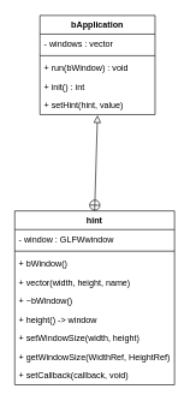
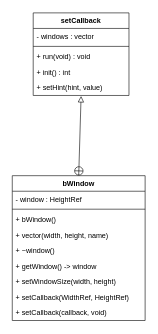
  <mxCell id="0" />
  <mxCell id="1" parent="0" />
- <mxCell id="2" value="bApplication" style="swimlane;fontStyle=1;align=center;verticalAlign=top;childLayout=stackLayout;horizontal=1;startSize=26;horizontalStack=0;resizeParent=1;resizeParentMax=0;resizeLast=0;collapsible=1;marginBottom=0;" parent="1" vertex="1"><mxGeometry x="55" y="20" width="160" height="138" as="geometry" /></mxCell>
+ <mxCell id="2" value="setCallback" style="swimlane;fontStyle=1;align=center;verticalAlign=top;childLayout=stackLayout;horizontal=1;startSize=26;horizontalStack=0;resizeParent=1;resizeParentMax=0;resizeLast=0;collapsible=1;marginBottom=0;" parent="1" vertex="1"><mxGeometry x="55" y="20" width="160" height="138" as="geometry" /></mxCell>
  <mxCell id="3" value="- windows : vector" style="text;strokeColor=none;fillColor=none;align=left;verticalAlign=top;spacingLeft=4;spacingRight=4;overflow=hidden;rotatable=0;points=[[0,0.5],[1,0.5]];portConstraint=eastwest;" parent="2" vertex="1"><mxGeometry y="26" width="160" height="26" as="geometry" /></mxCell>
  <mxCell id="4" value="" style="line;strokeWidth=1;fillColor=none;align=left;verticalAlign=middle;spacingTop=-1;spacingLeft=3;spacingRight=3;rotatable=0;labelPosition=right;points=[];portConstraint=eastwest;" parent="2" vertex="1"><mxGeometry y="52" width="160" height="8" as="geometry" /></mxCell>
- <mxCell id="5" value="+ run(bWindow) : void" style="text;strokeColor=none;fillColor=none;align=left;verticalAlign=top;spacingLeft=4;spacingRight=4;overflow=hidden;rotatable=0;points=[[0,0.5],[1,0.5]];portConstraint=eastwest;" parent="2" vertex="1"><mxGeometry y="60" width="160" height="26" as="geometry" /></mxCell>
+ <mxCell id="5" value="+ run(void) : void" style="text;strokeColor=none;fillColor=none;align=left;verticalAlign=top;spacingLeft=4;spacingRight=4;overflow=hidden;rotatable=0;points=[[0,0.5],[1,0.5]];portConstraint=eastwest;" parent="2" vertex="1"><mxGeometry y="60" width="160" height="26" as="geometry" /></mxCell>
  <mxCell id="6" value="+ init() : int" style="text;strokeColor=none;fillColor=none;align=left;verticalAlign=top;spacingLeft=4;spacingRight=4;overflow=hidden;rotatable=0;points=[[0,0.5],[1,0.5]];portConstraint=eastwest;" parent="2" vertex="1"><mxGeometry y="86" width="160" height="26" as="geometry" /></mxCell>
  <mxCell id="7" value="+ setHint(hint, value)" style="text;strokeColor=none;fillColor=none;align=left;verticalAlign=top;spacingLeft=4;spacingRight=4;overflow=hidden;rotatable=0;points=[[0,0.5],[1,0.5]];portConstraint=eastwest;" vertex="1" parent="2"><mxGeometry y="112" width="160" height="26" as="geometry" /></mxCell>
- <mxCell id="8" value="hint" style="swimlane;fontStyle=1;align=center;verticalAlign=top;childLayout=stackLayout;horizontal=1;startSize=26;horizontalStack=0;resizeParent=1;resizeParentMax=0;resizeLast=0;collapsible=1;marginBottom=0;" parent="1" vertex="1"><mxGeometry x="20" y="292" width="222" height="242" as="geometry" /></mxCell>
- <mxCell id="9" value="- window : GLFWwindow" style="text;strokeColor=none;fillColor=none;align=left;verticalAlign=top;spacingLeft=4;spacingRight=4;overflow=hidden;rotatable=0;points=[[0,0.5],[1,0.5]];portConstraint=eastwest;" parent="8" vertex="1"><mxGeometry y="26" width="222" height="26" as="geometry" /></mxCell>
+ <mxCell id="8" value="bWindow" style="swimlane;fontStyle=1;align=center;verticalAlign=top;childLayout=stackLayout;horizontal=1;startSize=26;horizontalStack=0;resizeParent=1;resizeParentMax=0;resizeLast=0;collapsible=1;marginBottom=0;" parent="1" vertex="1"><mxGeometry x="20" y="292" width="222" height="242" as="geometry" /></mxCell>
+ <mxCell id="9" value="- window : HeightRef" style="text;strokeColor=none;fillColor=none;align=left;verticalAlign=top;spacingLeft=4;spacingRight=4;overflow=hidden;rotatable=0;points=[[0,0.5],[1,0.5]];portConstraint=eastwest;" parent="8" vertex="1"><mxGeometry y="26" width="222" height="26" as="geometry" /></mxCell>
  <mxCell id="10" value="" style="line;strokeWidth=1;fillColor=none;align=left;verticalAlign=middle;spacingTop=-1;spacingLeft=3;spacingRight=3;rotatable=0;labelPosition=right;points=[];portConstraint=eastwest;" parent="8" vertex="1"><mxGeometry y="52" width="222" height="8" as="geometry" /></mxCell>
  <mxCell id="11" value="+ bWindow()" style="text;strokeColor=none;fillColor=none;align=left;verticalAlign=top;spacingLeft=4;spacingRight=4;overflow=hidden;rotatable=0;points=[[0,0.5],[1,0.5]];portConstraint=eastwest;" vertex="1" parent="8"><mxGeometry y="60" width="222" height="26" as="geometry" /></mxCell>
  <mxCell id="12" value="+ vector(width, height, name)" style="text;strokeColor=none;fillColor=none;align=left;verticalAlign=top;spacingLeft=4;spacingRight=4;overflow=hidden;rotatable=0;points=[[0,0.5],[1,0.5]];portConstraint=eastwest;" vertex="1" parent="8"><mxGeometry y="86" width="222" height="26" as="geometry" /></mxCell>
- <mxCell id="13" value="+ ~bWindow()" style="text;strokeColor=none;fillColor=none;align=left;verticalAlign=top;spacingLeft=4;spacingRight=4;overflow=hidden;rotatable=0;points=[[0,0.5],[1,0.5]];portConstraint=eastwest;" vertex="1" parent="8"><mxGeometry y="112" width="222" height="26" as="geometry" /></mxCell>
- <mxCell id="14" value="+ height() -&gt; window" style="text;strokeColor=none;fillColor=none;align=left;verticalAlign=top;spacingLeft=4;spacingRight=4;overflow=hidden;rotatable=0;points=[[0,0.5],[1,0.5]];portConstraint=eastwest;" parent="8" vertex="1"><mxGeometry y="138" width="222" height="26" as="geometry" /></mxCell>
+ <mxCell id="13" value="+ ~window()" style="text;strokeColor=none;fillColor=none;align=left;verticalAlign=top;spacingLeft=4;spacingRight=4;overflow=hidden;rotatable=0;points=[[0,0.5],[1,0.5]];portConstraint=eastwest;" vertex="1" parent="8"><mxGeometry y="112" width="222" height="26" as="geometry" /></mxCell>
+ <mxCell id="14" value="+ getWindow() -&gt; window" style="text;strokeColor=none;fillColor=none;align=left;verticalAlign=top;spacingLeft=4;spacingRight=4;overflow=hidden;rotatable=0;points=[[0,0.5],[1,0.5]];portConstraint=eastwest;" parent="8" vertex="1"><mxGeometry y="138" width="222" height="26" as="geometry" /></mxCell>
  <mxCell id="15" value="+ setWindowSize(width, height)" style="text;strokeColor=none;fillColor=none;align=left;verticalAlign=top;spacingLeft=4;spacingRight=4;overflow=hidden;rotatable=0;points=[[0,0.5],[1,0.5]];portConstraint=eastwest;" vertex="1" parent="8"><mxGeometry y="164" width="222" height="26" as="geometry" /></mxCell>
- <mxCell id="16" value="+ getWindowSize(WidthRef, HeightRef) " style="text;strokeColor=none;fillColor=none;align=left;verticalAlign=top;spacingLeft=4;spacingRight=4;overflow=hidden;rotatable=0;points=[[0,0.5],[1,0.5]];portConstraint=eastwest;" vertex="1" parent="8"><mxGeometry y="190" width="222" height="26" as="geometry" /></mxCell>
+ <mxCell id="16" value="+ setCallback(WidthRef, HeightRef) " style="text;strokeColor=none;fillColor=none;align=left;verticalAlign=top;spacingLeft=4;spacingRight=4;overflow=hidden;rotatable=0;points=[[0,0.5],[1,0.5]];portConstraint=eastwest;" vertex="1" parent="8"><mxGeometry y="190" width="222" height="26" as="geometry" /></mxCell>
  <mxCell id="17" value="+ setCallback(callback, void)" style="text;strokeColor=none;fillColor=none;align=left;verticalAlign=top;spacingLeft=4;spacingRight=4;overflow=hidden;rotatable=0;points=[[0,0.5],[1,0.5]];portConstraint=eastwest;" vertex="1" parent="8"><mxGeometry y="216" width="222" height="26" as="geometry" /></mxCell>
  <mxCell id="18" value="" style="endArrow=block;startArrow=circlePlus;endFill=0;startFill=0;endSize=8;html=1;exitX=0.5;exitY=0;exitDx=0;exitDy=0;entryX=0.5;entryY=1.038;entryDx=0;entryDy=0;entryPerimeter=0;" parent="1" source="8" target="7" edge="1"><mxGeometry width="160" relative="1" as="geometry"><mxPoint x="220" y="200" as="sourcePoint" /><mxPoint x="130" y="200" as="targetPoint" /></mxGeometry></mxCell>
